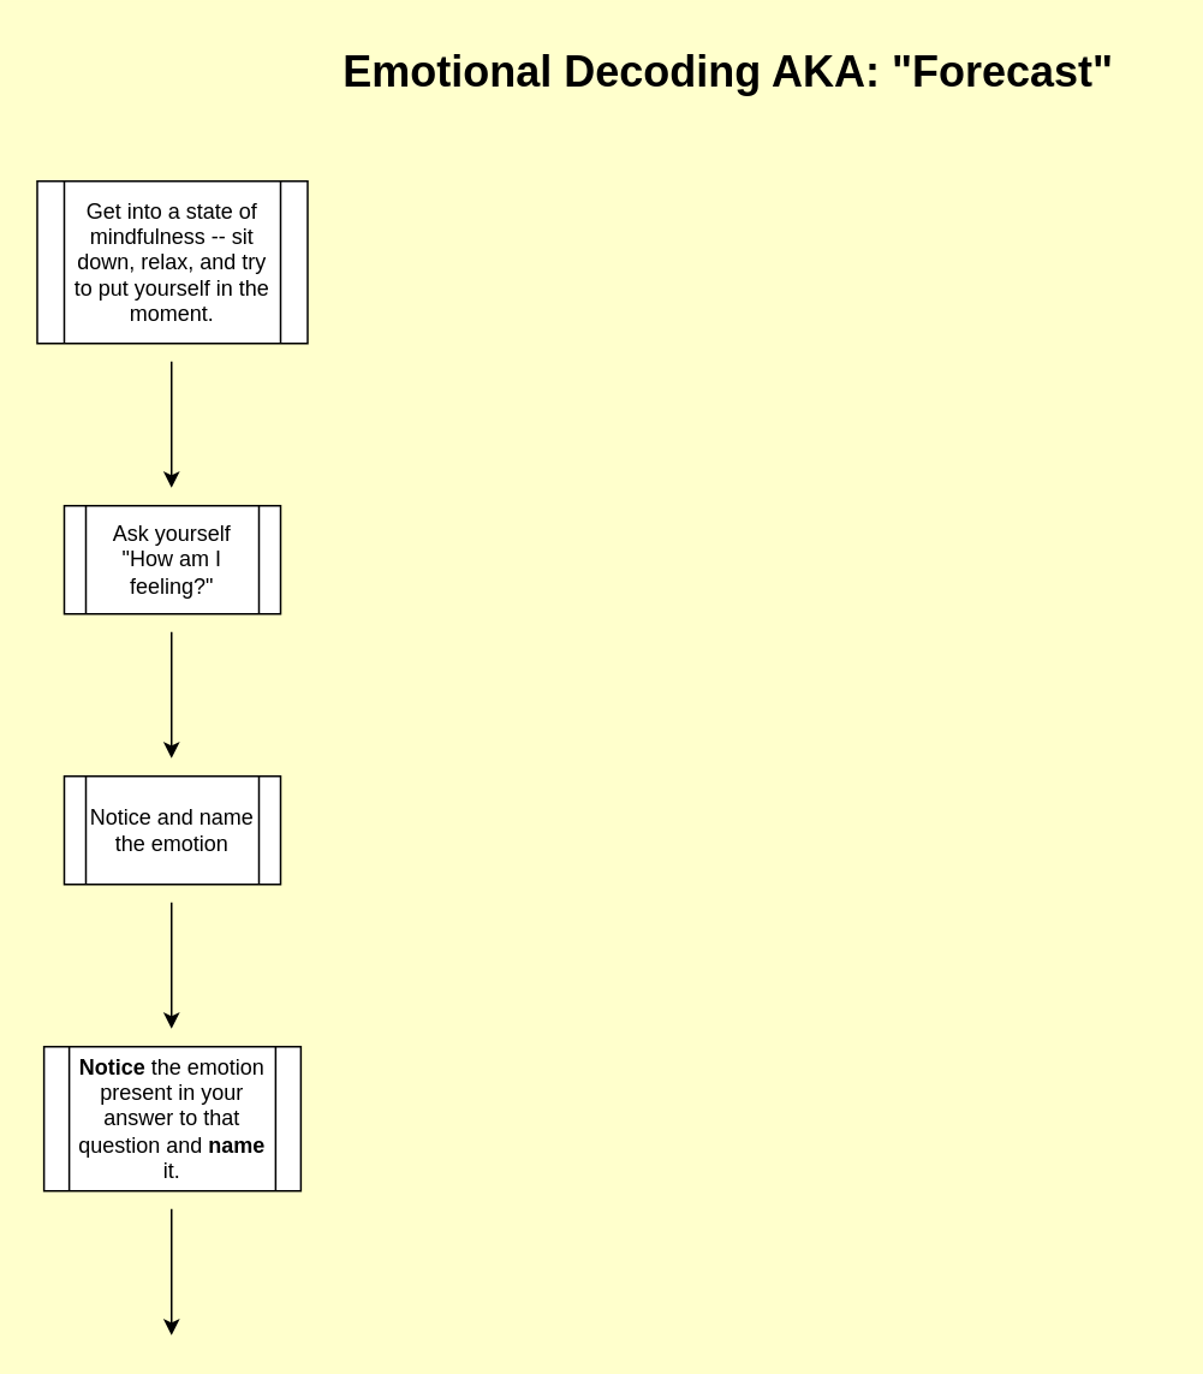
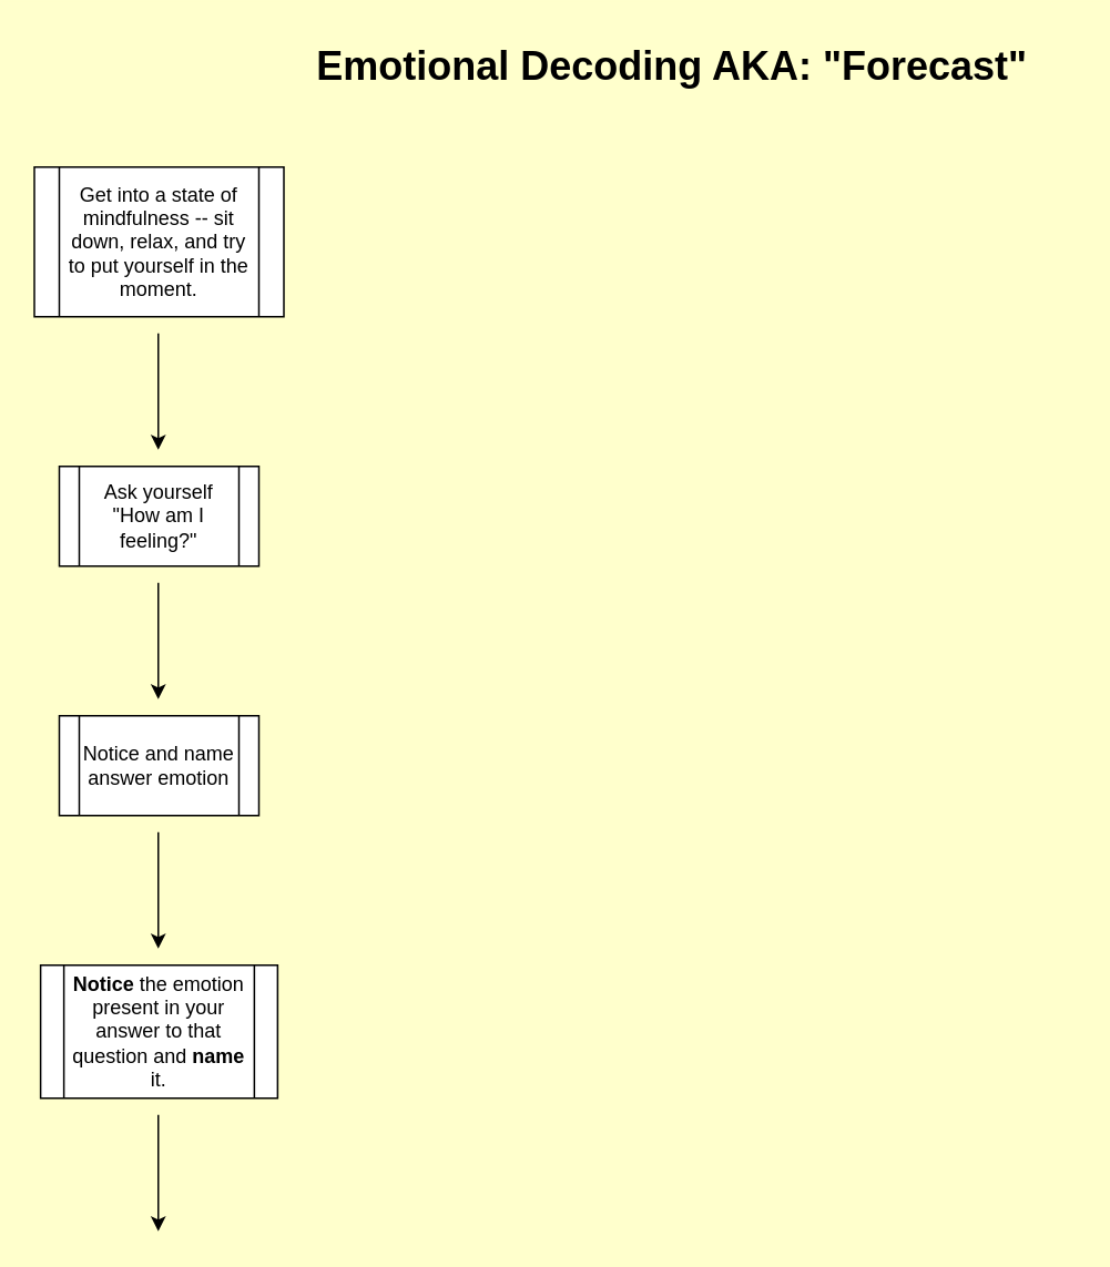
  <mxCell id="0" />
  <mxCell id="1" parent="0" />
  <mxCell id="2" value="&lt;h1&gt;Emotional Decoding AKA: &quot;Forecast&quot;&lt;br&gt;&lt;/h1&gt;&lt;p&gt;&lt;br&gt;&lt;/p&gt;" style="text;html=1;strokeColor=none;fillColor=none;spacing=5;spacingTop=-20;whiteSpace=wrap;overflow=hidden;rounded=0;" vertex="1" parent="1"><mxGeometry x="185" y="20" width="460" height="60" as="geometry" /></mxCell>
  <mxCell id="3" value="Get into a state of mindfulness -- sit down, relax, and try to put yourself in the moment." style="shape=process;whiteSpace=wrap;html=1;backgroundOutline=1;" vertex="1" parent="1"><mxGeometry x="20" y="100" width="150" height="90" as="geometry" /></mxCell>
  <mxCell id="4" value="" style="endArrow=classic;html=1;rounded=0;" edge="1" parent="1"><mxGeometry width="50" height="50" relative="1" as="geometry"><mxPoint x="94.5" y="200" as="sourcePoint" /><mxPoint x="94.5" y="270" as="targetPoint" /></mxGeometry></mxCell>
  <mxCell id="5" value="Ask yourself &quot;How am I feeling?&quot;" style="shape=process;whiteSpace=wrap;html=1;backgroundOutline=1;" vertex="1" parent="1"><mxGeometry x="35" y="280" width="120" height="60" as="geometry" /></mxCell>
  <mxCell id="6" value="" style="endArrow=classic;html=1;rounded=0;" edge="1" parent="1"><mxGeometry width="50" height="50" relative="1" as="geometry"><mxPoint x="94.5" y="350" as="sourcePoint" /><mxPoint x="94.5" y="420" as="targetPoint" /></mxGeometry></mxCell>
- <mxCell id="7" value="Notice and name the emotion" style="shape=process;whiteSpace=wrap;html=1;backgroundOutline=1;" vertex="1" parent="1"><mxGeometry x="35" y="430" width="120" height="60" as="geometry" /></mxCell>
+ <mxCell id="7" value="Notice and name answer emotion" style="shape=process;whiteSpace=wrap;html=1;backgroundOutline=1;" vertex="1" parent="1"><mxGeometry x="35" y="430" width="120" height="60" as="geometry" /></mxCell>
  <mxCell id="8" value="" style="endArrow=classic;html=1;rounded=0;" edge="1" parent="1"><mxGeometry width="50" height="50" relative="1" as="geometry"><mxPoint x="94.5" y="500" as="sourcePoint" /><mxPoint x="94.5" y="570" as="targetPoint" /></mxGeometry></mxCell>
  <mxCell id="9" value="&lt;b&gt;Notice &lt;/b&gt;the emotion present in your answer to that question and &lt;b&gt;name&lt;/b&gt; it.&lt;br&gt;&lt;b&gt;&lt;/b&gt;" style="shape=process;whiteSpace=wrap;html=1;backgroundOutline=1;" vertex="1" parent="1"><mxGeometry x="23.75" y="580" width="142.5" height="80" as="geometry" /></mxCell>
  <mxCell id="10" value="" style="endArrow=classic;html=1;rounded=0;" edge="1" parent="1"><mxGeometry width="50" height="50" relative="1" as="geometry"><mxPoint x="94.5" y="670" as="sourcePoint" /><mxPoint x="94.5" y="740" as="targetPoint" /></mxGeometry></mxCell>
